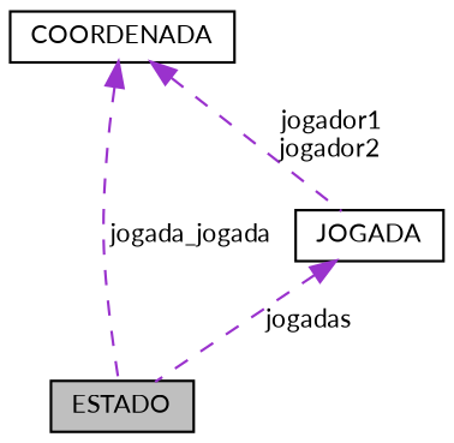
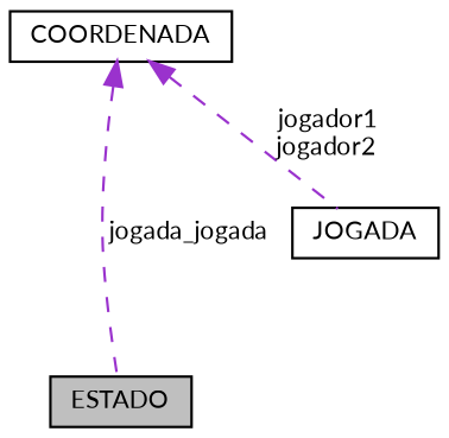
  digraph {
    fontname=Lato
    node [color=black fillcolor=white fontname=Lato fontsize=10 shape=record style=filled]
    edge [color=darkorchid3 dir=back fontname=Lato fontsize=10 labelfontname=Helvetica labelfontsize=10 style=dashed]
    n1 [fillcolor=grey75 fontcolor=black height=0.2 label=ESTADO width=0.4]
    n2 [height=0.2 label=COORDENADA width=0.4]
    n3 [height=0.2 label=JOGADA width=0.4]
    n2 -> n1 [label=" jogada_jogada"]
    n2 -> n3 [label=" jogador1\njogador2"]
-   n3 -> n1 [label=" jogadas"]
  }
